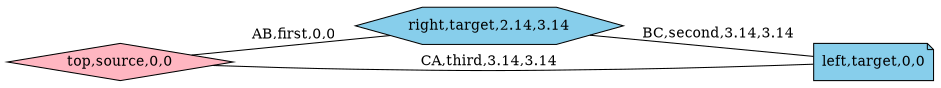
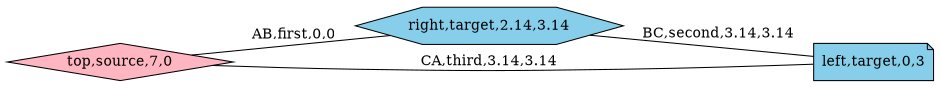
  graph {
    rankdir=LR
    node [fillcolor=skyblue style=filled]
-   n1 [fillcolor=lightpink label="top,source,0,0" shape=diamond]
+   n1 [fillcolor=lightpink label="top,source,7,0" shape=diamond]
    n2 [label="right,target,2.14,3.14" shape=hexagon]
-   n3 [label="left,target,0,0" shape=note]
+   n3 [label="left,target,0,3" shape=note]
    n1 -- n2 [label="AB,first,0,0"]
    n2 -- n3 [label="BC,second,3.14,3.14"]
    n3 -- n1 [label="CA,third,3.14,3.14"]
  }
